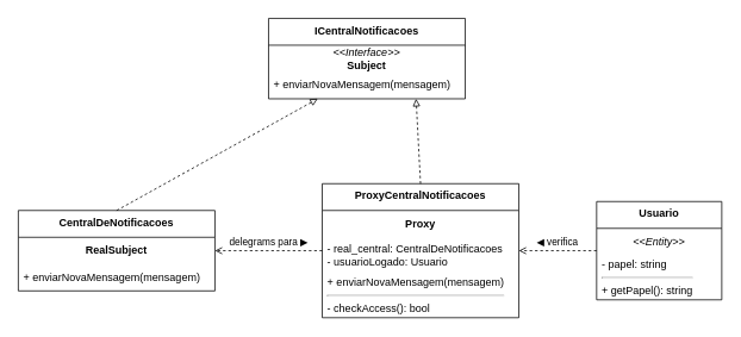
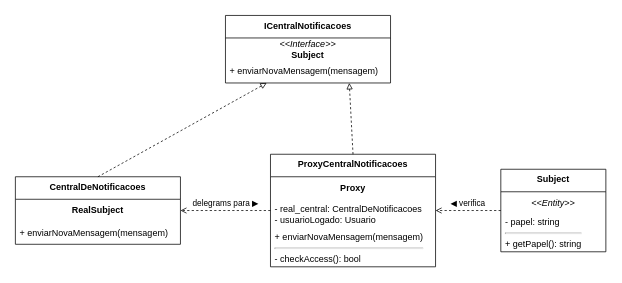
  <mxCell id="0" />
  <mxCell id="1" parent="0" />
  <mxCell id="2" value="ICentralNotificacoes" style="swimlane;fontStyle=1;align=center;verticalAlign=top;childLayout=stackLayout;horizontal=1;startSize=30;horizontalStack=0;resizeParent=1;resizeParentMax=0;resizeLast=0;collapsible=0;marginBottom=0;html=1;whiteSpace=wrap;" parent="1" vertex="1"><mxGeometry x="300" y="20" width="220" height="90" as="geometry" /></mxCell>
  <mxCell id="3" value="&lt;i&gt;&amp;lt;&amp;lt;Interface&amp;gt;&amp;gt;&lt;/i&gt;&lt;br&gt;&lt;b&gt;Subject&lt;/b&gt;" style="text;html=1;strokeColor=none;fillColor=none;align=center;verticalAlign=middle;whiteSpace=wrap;rounded=0;" parent="2" vertex="1"><mxGeometry y="30" width="220" height="30" as="geometry" /></mxCell>
  <mxCell id="4" value="+ enviarNovaMensagem(mensagem)" style="text;html=1;strokeColor=none;fillColor=none;align=left;verticalAlign=middle;whiteSpace=wrap;rounded=0;spacingLeft=4;" parent="2" vertex="1"><mxGeometry y="60" width="220" height="30" as="geometry" /></mxCell>
  <mxCell id="5" value="CentralDeNotificacoes" style="swimlane;fontStyle=1;align=center;verticalAlign=top;childLayout=stackLayout;horizontal=1;startSize=30;horizontalStack=0;resizeParent=1;resizeParentMax=0;resizeLast=0;collapsible=0;marginBottom=0;html=1;whiteSpace=wrap;" parent="1" vertex="1"><mxGeometry x="20" y="235" width="220" height="90" as="geometry" /></mxCell>
  <mxCell id="6" value="&lt;b&gt;RealSubject&lt;/b&gt;" style="text;html=1;strokeColor=none;fillColor=none;align=center;verticalAlign=middle;whiteSpace=wrap;rounded=0;" parent="5" vertex="1"><mxGeometry y="30" width="220" height="30" as="geometry" /></mxCell>
  <mxCell id="7" value="+ enviarNovaMensagem(mensagem)" style="text;html=1;strokeColor=none;fillColor=none;align=left;verticalAlign=middle;whiteSpace=wrap;rounded=0;spacingLeft=4;" parent="5" vertex="1"><mxGeometry y="60" width="220" height="30" as="geometry" /></mxCell>
  <mxCell id="8" value="ProxyCentralNotificacoes" style="swimlane;fontStyle=1;align=center;verticalAlign=top;childLayout=stackLayout;horizontal=1;startSize=30;horizontalStack=0;resizeParent=1;resizeParentMax=0;resizeLast=0;collapsible=0;marginBottom=0;html=1;whiteSpace=wrap;" parent="1" vertex="1"><mxGeometry x="360" y="205" width="220" height="150" as="geometry" /></mxCell>
  <mxCell id="9" value="&lt;b&gt;Proxy&lt;/b&gt;" style="text;html=1;strokeColor=none;fillColor=none;align=center;verticalAlign=middle;whiteSpace=wrap;rounded=0;" parent="8" vertex="1"><mxGeometry y="30" width="220" height="30" as="geometry" /></mxCell>
  <mxCell id="10" value="- real_central: CentralDeNotificacoes&lt;br&gt;- usuarioLogado: Usuario" style="text;html=1;strokeColor=none;fillColor=none;align=left;verticalAlign=middle;whiteSpace=wrap;rounded=0;spacingLeft=4;" parent="8" vertex="1"><mxGeometry y="60" width="220" height="40" as="geometry" /></mxCell>
  <mxCell id="11" value="+ enviarNovaMensagem(mensagem)&lt;hr&gt;- checkAccess(): bool" style="text;html=1;strokeColor=none;fillColor=none;align=left;verticalAlign=middle;whiteSpace=wrap;rounded=0;spacingLeft=4;" parent="8" vertex="1"><mxGeometry y="100" width="220" height="50" as="geometry" /></mxCell>
- <mxCell id="12" value="Usuario" style="swimlane;fontStyle=1;align=center;verticalAlign=top;childLayout=stackLayout;horizontal=1;startSize=30;horizontalStack=0;resizeParent=1;resizeParentMax=0;resizeLast=0;collapsible=0;marginBottom=0;html=1;whiteSpace=wrap;" parent="1" vertex="1"><mxGeometry x="667" y="225" width="140" height="110" as="geometry" /></mxCell>
+ <mxCell id="12" value="Subject" style="swimlane;fontStyle=1;align=center;verticalAlign=top;childLayout=stackLayout;horizontal=1;startSize=30;horizontalStack=0;resizeParent=1;resizeParentMax=0;resizeLast=0;collapsible=0;marginBottom=0;html=1;whiteSpace=wrap;" parent="1" vertex="1"><mxGeometry x="667" y="225" width="140" height="110" as="geometry" /></mxCell>
  <mxCell id="13" value="&lt;i&gt;&amp;lt;&amp;lt;Entity&amp;gt;&amp;gt;&lt;/i&gt;" style="text;html=1;strokeColor=none;fillColor=none;align=center;verticalAlign=middle;whiteSpace=wrap;rounded=0;" parent="12" vertex="1"><mxGeometry y="30" width="140" height="30" as="geometry" /></mxCell>
  <mxCell id="14" value="- papel: string&lt;hr&gt;+ getPapel(): string" style="text;html=1;strokeColor=none;fillColor=none;align=left;verticalAlign=middle;whiteSpace=wrap;rounded=0;spacingLeft=4;" parent="12" vertex="1"><mxGeometry y="60" width="140" height="50" as="geometry" /></mxCell>
  <mxCell id="15" style="endArrow=block;endFill=0;html=1;rounded=0;dashed=1;exitX=0.5;exitY=0;exitDx=0;exitDy=0;entryX=0.25;entryY=1;entryDx=0;entryDy=0;" parent="1" source="5" target="2" edge="1"><mxGeometry relative="1" as="geometry" /></mxCell>
  <mxCell id="16" style="endArrow=block;endFill=0;html=1;rounded=0;dashed=1;exitX=0.5;exitY=0;exitDx=0;exitDy=0;entryX=0.75;entryY=1;entryDx=0;entryDy=0;" parent="1" source="8" target="2" edge="1"><mxGeometry relative="1" as="geometry" /></mxCell>
  <mxCell id="17" value="delegrams para ▶" style="endArrow=open;endFill=0;html=1;rounded=0;dashed=1;align=center;verticalAlign=bottom;" parent="1" source="8" target="5" edge="1"><mxGeometry relative="1" as="geometry" /></mxCell>
  <mxCell id="18" value="◀ verifica" style="endArrow=open;endFill=0;html=1;rounded=0;dashed=1;align=center;verticalAlign=bottom;" parent="1" source="12" target="8" edge="1"><mxGeometry relative="1" as="geometry" /></mxCell>
